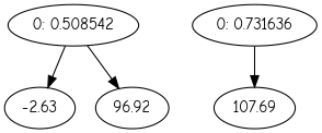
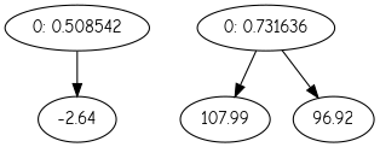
  digraph {
    fontname="Comic Neue"
    node [fontname="Comic Neue"]
    edge [fontname="Comic Neue"]
    n1 [label="0: 0.508542"]
-   n2 [label=-2.63]
+   n2 [label=-2.64]
    n3 [label="0: 0.731636"]
-   n4 [label=107.69]
+   n4 [label=107.99]
    n5 [label=96.92]
    n1 -> n2
    n3 -> n4
-   n1 -> n5
+   n3 -> n5
  }
